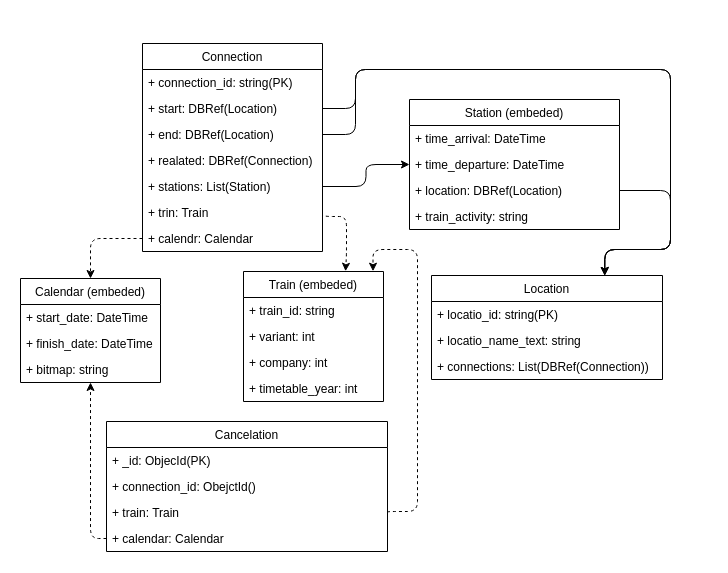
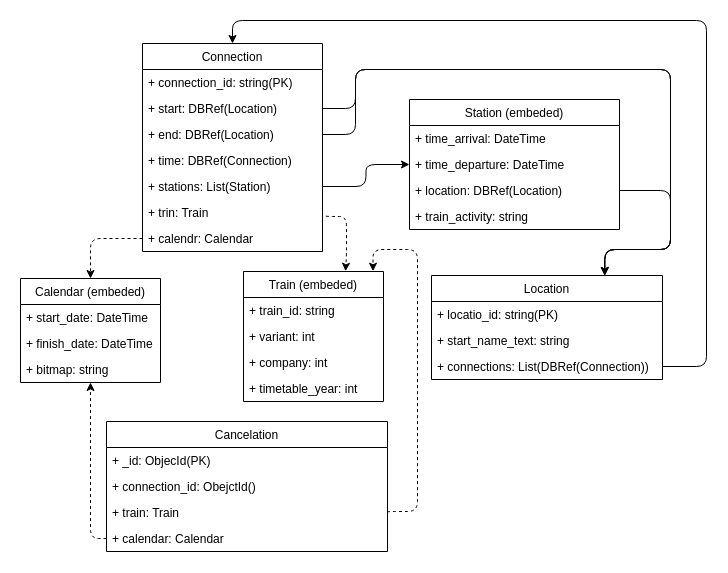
  <mxCell id="0" />
  <mxCell id="1" parent="0" />
  <mxCell id="2" value="Connection" style="swimlane;fontStyle=0;childLayout=stackLayout;horizontal=1;startSize=26;fillColor=none;horizontalStack=0;resizeParent=1;resizeParentMax=0;resizeLast=0;collapsible=1;marginBottom=0;labelBackgroundColor=none;fontColor=#000000;" parent="1" vertex="1"><mxGeometry x="142" y="43" width="180" height="208" as="geometry" /></mxCell>
  <mxCell id="3" value="+ connection_id: string(PK)" style="text;strokeColor=none;fillColor=none;align=left;verticalAlign=top;spacingLeft=4;spacingRight=4;overflow=hidden;rotatable=0;points=[[0,0.5],[1,0.5]];portConstraint=eastwest;labelBackgroundColor=none;fontColor=#000000;" parent="2" vertex="1"><mxGeometry y="26" width="180" height="26" as="geometry" /></mxCell>
  <mxCell id="4" value="+ start: DBRef(Location)" style="text;strokeColor=none;fillColor=none;align=left;verticalAlign=top;spacingLeft=4;spacingRight=4;overflow=hidden;rotatable=0;points=[[0,0.5],[1,0.5]];portConstraint=eastwest;labelBackgroundColor=none;fontColor=#000000;" parent="2" vertex="1"><mxGeometry y="52" width="180" height="26" as="geometry" /></mxCell>
  <mxCell id="5" value="+ end: DBRef(Location)" style="text;strokeColor=none;fillColor=none;align=left;verticalAlign=top;spacingLeft=4;spacingRight=4;overflow=hidden;rotatable=0;points=[[0,0.5],[1,0.5]];portConstraint=eastwest;labelBackgroundColor=none;fontColor=#000000;" parent="2" vertex="1"><mxGeometry y="78" width="180" height="26" as="geometry" /></mxCell>
- <mxCell id="6" value="+ realated: DBRef(Connection)" style="text;strokeColor=none;fillColor=none;align=left;verticalAlign=top;spacingLeft=4;spacingRight=4;overflow=hidden;rotatable=0;points=[[0,0.5],[1,0.5]];portConstraint=eastwest;labelBackgroundColor=none;fontColor=#000000;" parent="2" vertex="1"><mxGeometry y="104" width="180" height="26" as="geometry" /></mxCell>
+ <mxCell id="6" value="+ time: DBRef(Connection)" style="text;strokeColor=none;fillColor=none;align=left;verticalAlign=top;spacingLeft=4;spacingRight=4;overflow=hidden;rotatable=0;points=[[0,0.5],[1,0.5]];portConstraint=eastwest;labelBackgroundColor=none;fontColor=#000000;" parent="2" vertex="1"><mxGeometry y="104" width="180" height="26" as="geometry" /></mxCell>
  <mxCell id="7" value="+ stations: List(Station)" style="text;strokeColor=none;fillColor=none;align=left;verticalAlign=top;spacingLeft=4;spacingRight=4;overflow=hidden;rotatable=0;points=[[0,0.5],[1,0.5]];portConstraint=eastwest;labelBackgroundColor=none;fontColor=#000000;" parent="2" vertex="1"><mxGeometry y="130" width="180" height="26" as="geometry" /></mxCell>
  <mxCell id="8" value="+ trin: Train" style="text;strokeColor=none;fillColor=none;align=left;verticalAlign=top;spacingLeft=4;spacingRight=4;overflow=hidden;rotatable=0;points=[[0,0.5],[1,0.5]];portConstraint=eastwest;labelBackgroundColor=none;fontColor=#000000;" parent="2" vertex="1"><mxGeometry y="156" width="180" height="26" as="geometry" /></mxCell>
  <mxCell id="9" value="+ calendr: Calendar" style="text;strokeColor=none;fillColor=none;align=left;verticalAlign=top;spacingLeft=4;spacingRight=4;overflow=hidden;rotatable=0;points=[[0,0.5],[1,0.5]];portConstraint=eastwest;labelBackgroundColor=none;fontColor=#000000;" parent="2" vertex="1"><mxGeometry y="182" width="180" height="26" as="geometry" /></mxCell>
  <mxCell id="10" value="Cancelation" style="swimlane;fontStyle=0;childLayout=stackLayout;horizontal=1;startSize=26;fillColor=none;horizontalStack=0;resizeParent=1;resizeParentMax=0;resizeLast=0;collapsible=1;marginBottom=0;labelBackgroundColor=none;fontColor=#000000;" parent="1" vertex="1"><mxGeometry x="106" y="421" width="281" height="130" as="geometry" /></mxCell>
  <mxCell id="11" value="+ _id: ObjecId(PK)" style="text;strokeColor=none;fillColor=none;align=left;verticalAlign=top;spacingLeft=4;spacingRight=4;overflow=hidden;rotatable=0;points=[[0,0.5],[1,0.5]];portConstraint=eastwest;labelBackgroundColor=none;fontColor=#000000;" parent="10" vertex="1"><mxGeometry y="26" width="281" height="26" as="geometry" /></mxCell>
  <mxCell id="12" value="+ connection_id: ObejctId()" style="text;strokeColor=none;fillColor=none;align=left;verticalAlign=top;spacingLeft=4;spacingRight=4;overflow=hidden;rotatable=0;points=[[0,0.5],[1,0.5]];portConstraint=eastwest;labelBackgroundColor=none;fontColor=#000000;" parent="10" vertex="1"><mxGeometry y="52" width="281" height="26" as="geometry" /></mxCell>
  <mxCell id="13" value="+ train: Train" style="text;strokeColor=none;fillColor=none;align=left;verticalAlign=top;spacingLeft=4;spacingRight=4;overflow=hidden;rotatable=0;points=[[0,0.5],[1,0.5]];portConstraint=eastwest;labelBackgroundColor=none;fontColor=#000000;" parent="10" vertex="1"><mxGeometry y="78" width="281" height="26" as="geometry" /></mxCell>
  <mxCell id="14" value="+ calendar: Calendar" style="text;strokeColor=none;fillColor=none;align=left;verticalAlign=top;spacingLeft=4;spacingRight=4;overflow=hidden;rotatable=0;points=[[0,0.5],[1,0.5]];portConstraint=eastwest;labelBackgroundColor=none;fontColor=#000000;" parent="10" vertex="1"><mxGeometry y="104" width="281" height="26" as="geometry" /></mxCell>
  <mxCell id="15" value="Location" style="swimlane;fontStyle=0;childLayout=stackLayout;horizontal=1;startSize=26;fillColor=none;horizontalStack=0;resizeParent=1;resizeParentMax=0;resizeLast=0;collapsible=1;marginBottom=0;labelBackgroundColor=none;fontColor=#000000;" parent="1" vertex="1"><mxGeometry x="431" y="275" width="231" height="104" as="geometry" /></mxCell>
  <mxCell id="16" value="+ locatio_id: string(PK)" style="text;strokeColor=none;fillColor=none;align=left;verticalAlign=top;spacingLeft=4;spacingRight=4;overflow=hidden;rotatable=0;points=[[0,0.5],[1,0.5]];portConstraint=eastwest;labelBackgroundColor=none;fontColor=#000000;" parent="15" vertex="1"><mxGeometry y="26" width="231" height="26" as="geometry" /></mxCell>
- <mxCell id="17" value="+ locatio_name_text: string" style="text;strokeColor=none;fillColor=none;align=left;verticalAlign=top;spacingLeft=4;spacingRight=4;overflow=hidden;rotatable=0;points=[[0,0.5],[1,0.5]];portConstraint=eastwest;labelBackgroundColor=none;fontColor=#000000;" parent="15" vertex="1"><mxGeometry y="52" width="231" height="26" as="geometry" /></mxCell>
+ <mxCell id="17" value="+ start_name_text: string" style="text;strokeColor=none;fillColor=none;align=left;verticalAlign=top;spacingLeft=4;spacingRight=4;overflow=hidden;rotatable=0;points=[[0,0.5],[1,0.5]];portConstraint=eastwest;labelBackgroundColor=none;fontColor=#000000;" parent="15" vertex="1"><mxGeometry y="52" width="231" height="26" as="geometry" /></mxCell>
  <mxCell id="18" value="+ connections: List(DBRef(Connection))" style="text;strokeColor=none;fillColor=none;align=left;verticalAlign=top;spacingLeft=4;spacingRight=4;overflow=hidden;rotatable=0;points=[[0,0.5],[1,0.5]];portConstraint=eastwest;labelBackgroundColor=none;fontColor=#000000;" parent="15" vertex="1"><mxGeometry y="78" width="231" height="26" as="geometry" /></mxCell>
  <mxCell id="19" value="Station (embeded)" style="swimlane;fontStyle=0;childLayout=stackLayout;horizontal=1;startSize=26;fillColor=none;horizontalStack=0;resizeParent=1;resizeParentMax=0;resizeLast=0;collapsible=1;marginBottom=0;labelBackgroundColor=none;fontColor=#000000;" parent="1" vertex="1"><mxGeometry x="409" y="99" width="210" height="130" as="geometry" /></mxCell>
  <mxCell id="20" value="+ time_arrival: DateTime" style="text;strokeColor=none;fillColor=none;align=left;verticalAlign=top;spacingLeft=4;spacingRight=4;overflow=hidden;rotatable=0;points=[[0,0.5],[1,0.5]];portConstraint=eastwest;labelBackgroundColor=none;fontColor=#000000;" parent="19" vertex="1"><mxGeometry y="26" width="210" height="26" as="geometry" /></mxCell>
  <mxCell id="21" value="+ time_departure: DateTime" style="text;strokeColor=none;fillColor=none;align=left;verticalAlign=top;spacingLeft=4;spacingRight=4;overflow=hidden;rotatable=0;points=[[0,0.5],[1,0.5]];portConstraint=eastwest;labelBackgroundColor=none;fontColor=#000000;" parent="19" vertex="1"><mxGeometry y="52" width="210" height="26" as="geometry" /></mxCell>
  <mxCell id="22" value="+ location: DBRef(Location)" style="text;strokeColor=none;fillColor=none;align=left;verticalAlign=top;spacingLeft=4;spacingRight=4;overflow=hidden;rotatable=0;points=[[0,0.5],[1,0.5]];portConstraint=eastwest;labelBackgroundColor=none;fontColor=#000000;" parent="19" vertex="1"><mxGeometry y="78" width="210" height="26" as="geometry" /></mxCell>
  <mxCell id="23" value="+ train_activity: string" style="text;strokeColor=none;fillColor=none;align=left;verticalAlign=top;spacingLeft=4;spacingRight=4;overflow=hidden;rotatable=0;points=[[0,0.5],[1,0.5]];portConstraint=eastwest;labelBackgroundColor=none;fontColor=#000000;" parent="19" vertex="1"><mxGeometry y="104" width="210" height="26" as="geometry" /></mxCell>
  <mxCell id="24" value="Train (embeded)" style="swimlane;fontStyle=0;childLayout=stackLayout;horizontal=1;startSize=26;fillColor=none;horizontalStack=0;resizeParent=1;resizeParentMax=0;resizeLast=0;collapsible=1;marginBottom=0;labelBackgroundColor=none;fontColor=#000000;" parent="1" vertex="1"><mxGeometry x="243" y="271" width="140" height="130" as="geometry" /></mxCell>
  <mxCell id="25" value="+ train_id: string" style="text;strokeColor=none;fillColor=none;align=left;verticalAlign=top;spacingLeft=4;spacingRight=4;overflow=hidden;rotatable=0;points=[[0,0.5],[1,0.5]];portConstraint=eastwest;labelBackgroundColor=none;fontColor=#000000;" parent="24" vertex="1"><mxGeometry y="26" width="140" height="26" as="geometry" /></mxCell>
  <mxCell id="26" value="+ variant: int" style="text;strokeColor=none;fillColor=none;align=left;verticalAlign=top;spacingLeft=4;spacingRight=4;overflow=hidden;rotatable=0;points=[[0,0.5],[1,0.5]];portConstraint=eastwest;labelBackgroundColor=none;fontColor=#000000;" parent="24" vertex="1"><mxGeometry y="52" width="140" height="26" as="geometry" /></mxCell>
  <mxCell id="27" value="+ company: int" style="text;strokeColor=none;fillColor=none;align=left;verticalAlign=top;spacingLeft=4;spacingRight=4;overflow=hidden;rotatable=0;points=[[0,0.5],[1,0.5]];portConstraint=eastwest;labelBackgroundColor=none;fontColor=#000000;" parent="24" vertex="1"><mxGeometry y="78" width="140" height="26" as="geometry" /></mxCell>
  <mxCell id="28" value="+ timetable_year: int" style="text;strokeColor=none;fillColor=none;align=left;verticalAlign=top;spacingLeft=4;spacingRight=4;overflow=hidden;rotatable=0;points=[[0,0.5],[1,0.5]];portConstraint=eastwest;labelBackgroundColor=none;fontColor=#000000;" parent="24" vertex="1"><mxGeometry y="104" width="140" height="26" as="geometry" /></mxCell>
  <mxCell id="29" style="edgeStyle=orthogonalEdgeStyle;html=1;exitX=1;exitY=0.5;exitDx=0;exitDy=0;fontColor=#000000;entryX=0.75;entryY=0;entryDx=0;entryDy=0;" parent="1" source="22" target="15" edge="1"><mxGeometry relative="1" as="geometry"><mxPoint x="628" y="261" as="targetPoint" /><Array as="points"><mxPoint x="670" y="190" /><mxPoint x="670" y="249" /><mxPoint x="604" y="249" /></Array></mxGeometry></mxCell>
  <mxCell id="30" style="edgeStyle=orthogonalEdgeStyle;html=1;exitX=1;exitY=0.5;exitDx=0;exitDy=0;entryX=0;entryY=0.5;entryDx=0;entryDy=0;fontColor=#000000;dashed=0;" parent="1" source="7" target="21" edge="1"><mxGeometry relative="1" as="geometry" /></mxCell>
  <mxCell id="31" style="edgeStyle=orthogonalEdgeStyle;html=1;exitX=1;exitY=0.5;exitDx=0;exitDy=0;entryX=0.729;entryY=-0.002;entryDx=0;entryDy=0;fontColor=#000000;dashed=1;entryPerimeter=0;" parent="1" source="8" target="24" edge="1"><mxGeometry relative="1" as="geometry"><Array as="points"><mxPoint x="322" y="216" /><mxPoint x="346" y="216" /><mxPoint x="346" y="254" /><mxPoint x="345" y="254" /></Array></mxGeometry></mxCell>
  <mxCell id="32" value="Calendar (embeded)" style="swimlane;fontStyle=0;childLayout=stackLayout;horizontal=1;startSize=26;fillColor=none;horizontalStack=0;resizeParent=1;resizeParentMax=0;resizeLast=0;collapsible=1;marginBottom=0;labelBackgroundColor=none;fontColor=#000000;" parent="1" vertex="1"><mxGeometry x="20" y="278" width="140" height="104" as="geometry" /></mxCell>
  <mxCell id="33" value="+ start_date: DateTime" style="text;strokeColor=none;fillColor=none;align=left;verticalAlign=top;spacingLeft=4;spacingRight=4;overflow=hidden;rotatable=0;points=[[0,0.5],[1,0.5]];portConstraint=eastwest;labelBackgroundColor=none;fontColor=#000000;connectable=1;" parent="32" vertex="1"><mxGeometry y="26" width="140" height="26" as="geometry" /></mxCell>
  <mxCell id="34" value="+ finish_date: DateTime" style="text;strokeColor=none;fillColor=none;align=left;verticalAlign=top;spacingLeft=4;spacingRight=4;overflow=hidden;rotatable=0;points=[[0,0.5],[1,0.5]];portConstraint=eastwest;labelBackgroundColor=none;fontColor=#000000;connectable=1;" parent="32" vertex="1"><mxGeometry y="52" width="140" height="26" as="geometry" /></mxCell>
  <mxCell id="35" value="+ bitmap: string" style="text;strokeColor=none;fillColor=none;align=left;verticalAlign=top;spacingLeft=4;spacingRight=4;overflow=hidden;rotatable=0;points=[[0,0.5],[1,0.5]];portConstraint=eastwest;labelBackgroundColor=none;fontColor=#000000;connectable=1;" parent="32" vertex="1"><mxGeometry y="78" width="140" height="26" as="geometry" /></mxCell>
  <mxCell id="36" style="edgeStyle=orthogonalEdgeStyle;html=1;exitX=0;exitY=0.5;exitDx=0;exitDy=0;fontColor=#000000;dashed=1;" parent="1" source="9" target="32" edge="1"><mxGeometry relative="1" as="geometry" /></mxCell>
+ <mxCell id="37" style="edgeStyle=orthogonalEdgeStyle;html=1;exitX=1;exitY=0.5;exitDx=0;exitDy=0;entryX=0.5;entryY=0;entryDx=0;entryDy=0;fontColor=#000000;" parent="1" source="18" target="2" edge="1"><mxGeometry relative="1" as="geometry"><Array as="points"><mxPoint x="706" y="366" /><mxPoint x="706" y="20" /><mxPoint x="232" y="20" /></Array></mxGeometry></mxCell>
  <mxCell id="38" style="edgeStyle=orthogonalEdgeStyle;html=1;exitX=1;exitY=0.5;exitDx=0;exitDy=0;entryX=0.925;entryY=-0.002;entryDx=0;entryDy=0;dashed=1;fontColor=#000000;entryPerimeter=0;" parent="1" source="13" target="24" edge="1"><mxGeometry relative="1" as="geometry"><Array as="points"><mxPoint x="417" y="511" /><mxPoint x="417" y="249" /><mxPoint x="373" y="249" /><mxPoint x="373" y="271" /></Array></mxGeometry></mxCell>
  <mxCell id="39" style="edgeStyle=orthogonalEdgeStyle;html=1;exitX=0;exitY=0.5;exitDx=0;exitDy=0;dashed=1;fontColor=#000000;entryX=0.5;entryY=1;entryDx=0;entryDy=0;" parent="1" source="14" target="32" edge="1"><mxGeometry relative="1" as="geometry"><mxPoint x="66.167" y="423.5" as="targetPoint" /></mxGeometry></mxCell>
  <mxCell id="40" style="edgeStyle=orthogonalEdgeStyle;html=1;exitX=1;exitY=0.5;exitDx=0;exitDy=0;fontColor=#000000;entryX=0.75;entryY=0;entryDx=0;entryDy=0;" parent="1" source="4" target="15" edge="1"><mxGeometry relative="1" as="geometry"><Array as="points"><mxPoint x="355" y="108" /><mxPoint x="355" y="69" /><mxPoint x="670" y="69" /><mxPoint x="670" y="249" /><mxPoint x="604" y="249" /></Array><mxPoint x="647" y="227" as="targetPoint" /></mxGeometry></mxCell>
  <mxCell id="41" style="edgeStyle=orthogonalEdgeStyle;html=1;exitX=1;exitY=0.5;exitDx=0;exitDy=0;fontColor=#000000;entryX=0.75;entryY=0;entryDx=0;entryDy=0;" parent="1" source="5" target="15" edge="1"><mxGeometry relative="1" as="geometry"><Array as="points"><mxPoint x="355" y="134" /><mxPoint x="355" y="69" /><mxPoint x="670" y="69" /><mxPoint x="670" y="249" /><mxPoint x="604" y="249" /></Array><mxPoint x="670" y="271" as="targetPoint" /></mxGeometry></mxCell>
